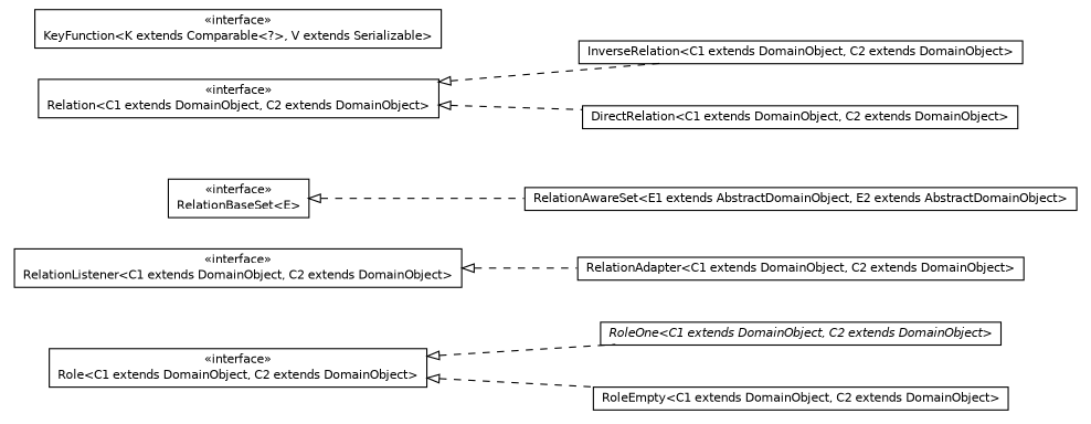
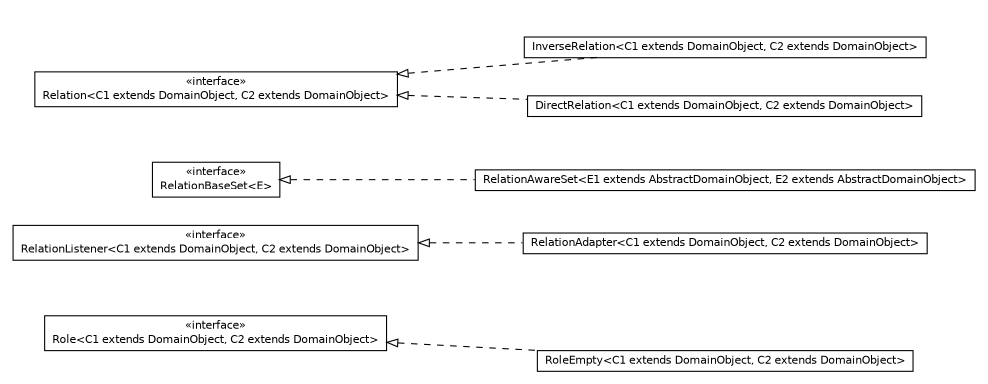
  digraph {
    nodesep=0.25
    rankdir=LR
    ranksep=0.5
    node [fontcolor=black fontname=Helvetica fontsize=10.0 shape=plaintext]
    edge [arrowtail=empty dir=back fontname=Helvetica fontsize=10 headport=p labelfontname=Helvetica labelfontsize=10 style=dashed tailport=p]
-   n1 [label=<<table title="pt.ist.fenixframework.dml.runtime.RoleOne" border="0" cellborder="1" cellspacing="0" cellpadding="2" port="p" href="./RoleOne.html"> 		<tr><td><table border="0" cellspacing="0" cellpadding="1"> <tr><td align="center" balign="center"><font face="Helvetica-Oblique"> RoleOne&lt;C1 extends DomainObject, C2 extends DomainObject&gt; </font></td></tr> 		</table></td></tr> 		</table>>]
    n2 [label=<<table title="pt.ist.fenixframework.dml.runtime.RoleEmpty" border="0" cellborder="1" cellspacing="0" cellpadding="2" port="p" href="./RoleEmpty.html"> 		<tr><td><table border="0" cellspacing="0" cellpadding="1"> <tr><td align="center" balign="center"> RoleEmpty&lt;C1 extends DomainObject, C2 extends DomainObject&gt; </td></tr> 		</table></td></tr> 		</table>>]
    n3 [label=<<table title="pt.ist.fenixframework.dml.runtime.Role" border="0" cellborder="1" cellspacing="0" cellpadding="2" port="p" href="./Role.html"> 		<tr><td><table border="0" cellspacing="0" cellpadding="1"> <tr><td align="center" balign="center"> &#171;interface&#187; </td></tr> <tr><td align="center" balign="center"> Role&lt;C1 extends DomainObject, C2 extends DomainObject&gt; </td></tr> 		</table></td></tr> 		</table>>]
    n4 [label=<<table title="pt.ist.fenixframework.dml.runtime.RelationListener" border="0" cellborder="1" cellspacing="0" cellpadding="2" port="p" href="./RelationListener.html"> 		<tr><td><table border="0" cellspacing="0" cellpadding="1"> <tr><td align="center" balign="center"> &#171;interface&#187; </td></tr> <tr><td align="center" balign="center"> RelationListener&lt;C1 extends DomainObject, C2 extends DomainObject&gt; </td></tr> 		</table></td></tr> 		</table>>]
    n5 [label=<<table title="pt.ist.fenixframework.dml.runtime.RelationAdapter" border="0" cellborder="1" cellspacing="0" cellpadding="2" port="p" href="./RelationAdapter.html"> 		<tr><td><table border="0" cellspacing="0" cellpadding="1"> <tr><td align="center" balign="center"> RelationAdapter&lt;C1 extends DomainObject, C2 extends DomainObject&gt; </td></tr> 		</table></td></tr> 		</table>>]
    n6 [label=<<table title="pt.ist.fenixframework.dml.runtime.RelationBaseSet" border="0" cellborder="1" cellspacing="0" cellpadding="2" port="p" href="./RelationBaseSet.html"> 		<tr><td><table border="0" cellspacing="0" cellpadding="1"> <tr><td align="center" balign="center"> &#171;interface&#187; </td></tr> <tr><td align="center" balign="center"> RelationBaseSet&lt;E&gt; </td></tr> 		</table></td></tr> 		</table>>]
    n7 [label=<<table title="pt.ist.fenixframework.dml.runtime.RelationAwareSet" border="0" cellborder="1" cellspacing="0" cellpadding="2" port="p" href="./RelationAwareSet.html"> 		<tr><td><table border="0" cellspacing="0" cellpadding="1"> <tr><td align="center" balign="center"> RelationAwareSet&lt;E1 extends AbstractDomainObject, E2 extends AbstractDomainObject&gt; </td></tr> 		</table></td></tr> 		</table>>]
    n8 [label=<<table title="pt.ist.fenixframework.dml.runtime.Relation" border="0" cellborder="1" cellspacing="0" cellpadding="2" port="p" href="./Relation.html"> 		<tr><td><table border="0" cellspacing="0" cellpadding="1"> <tr><td align="center" balign="center"> &#171;interface&#187; </td></tr> <tr><td align="center" balign="center"> Relation&lt;C1 extends DomainObject, C2 extends DomainObject&gt; </td></tr> 		</table></td></tr> 		</table>>]
    n9 [label=<<table title="pt.ist.fenixframework.dml.runtime.InverseRelation" border="0" cellborder="1" cellspacing="0" cellpadding="2" port="p" href="./InverseRelation.html"> 		<tr><td><table border="0" cellspacing="0" cellpadding="1"> <tr><td align="center" balign="center"> InverseRelation&lt;C1 extends DomainObject, C2 extends DomainObject&gt; </td></tr> 		</table></td></tr> 		</table>>]
    n10 [label=<<table title="pt.ist.fenixframework.dml.runtime.DirectRelation" border="0" cellborder="1" cellspacing="0" cellpadding="2" port="p" href="./DirectRelation.html"> 		<tr><td><table border="0" cellspacing="0" cellpadding="1"> <tr><td align="center" balign="center"> DirectRelation&lt;C1 extends DomainObject, C2 extends DomainObject&gt; </td></tr> 		</table></td></tr> 		</table>>]
-   n11 [label=<<table title="pt.ist.fenixframework.dml.runtime.KeyFunction" border="0" cellborder="1" cellspacing="0" cellpadding="2" port="p" href="./KeyFunction.html"> 		<tr><td><table border="0" cellspacing="0" cellpadding="1"> <tr><td align="center" balign="center"> &#171;interface&#187; </td></tr> <tr><td align="center" balign="center"> KeyFunction&lt;K extends Comparable&lt;?&gt;, V extends Serializable&gt; </td></tr> 		</table></td></tr> 		</table>>]
-   n3 -> n1
    n3 -> n2
    n4 -> n5
    n6 -> n7
    n8 -> n9
    n8 -> n10
  }
